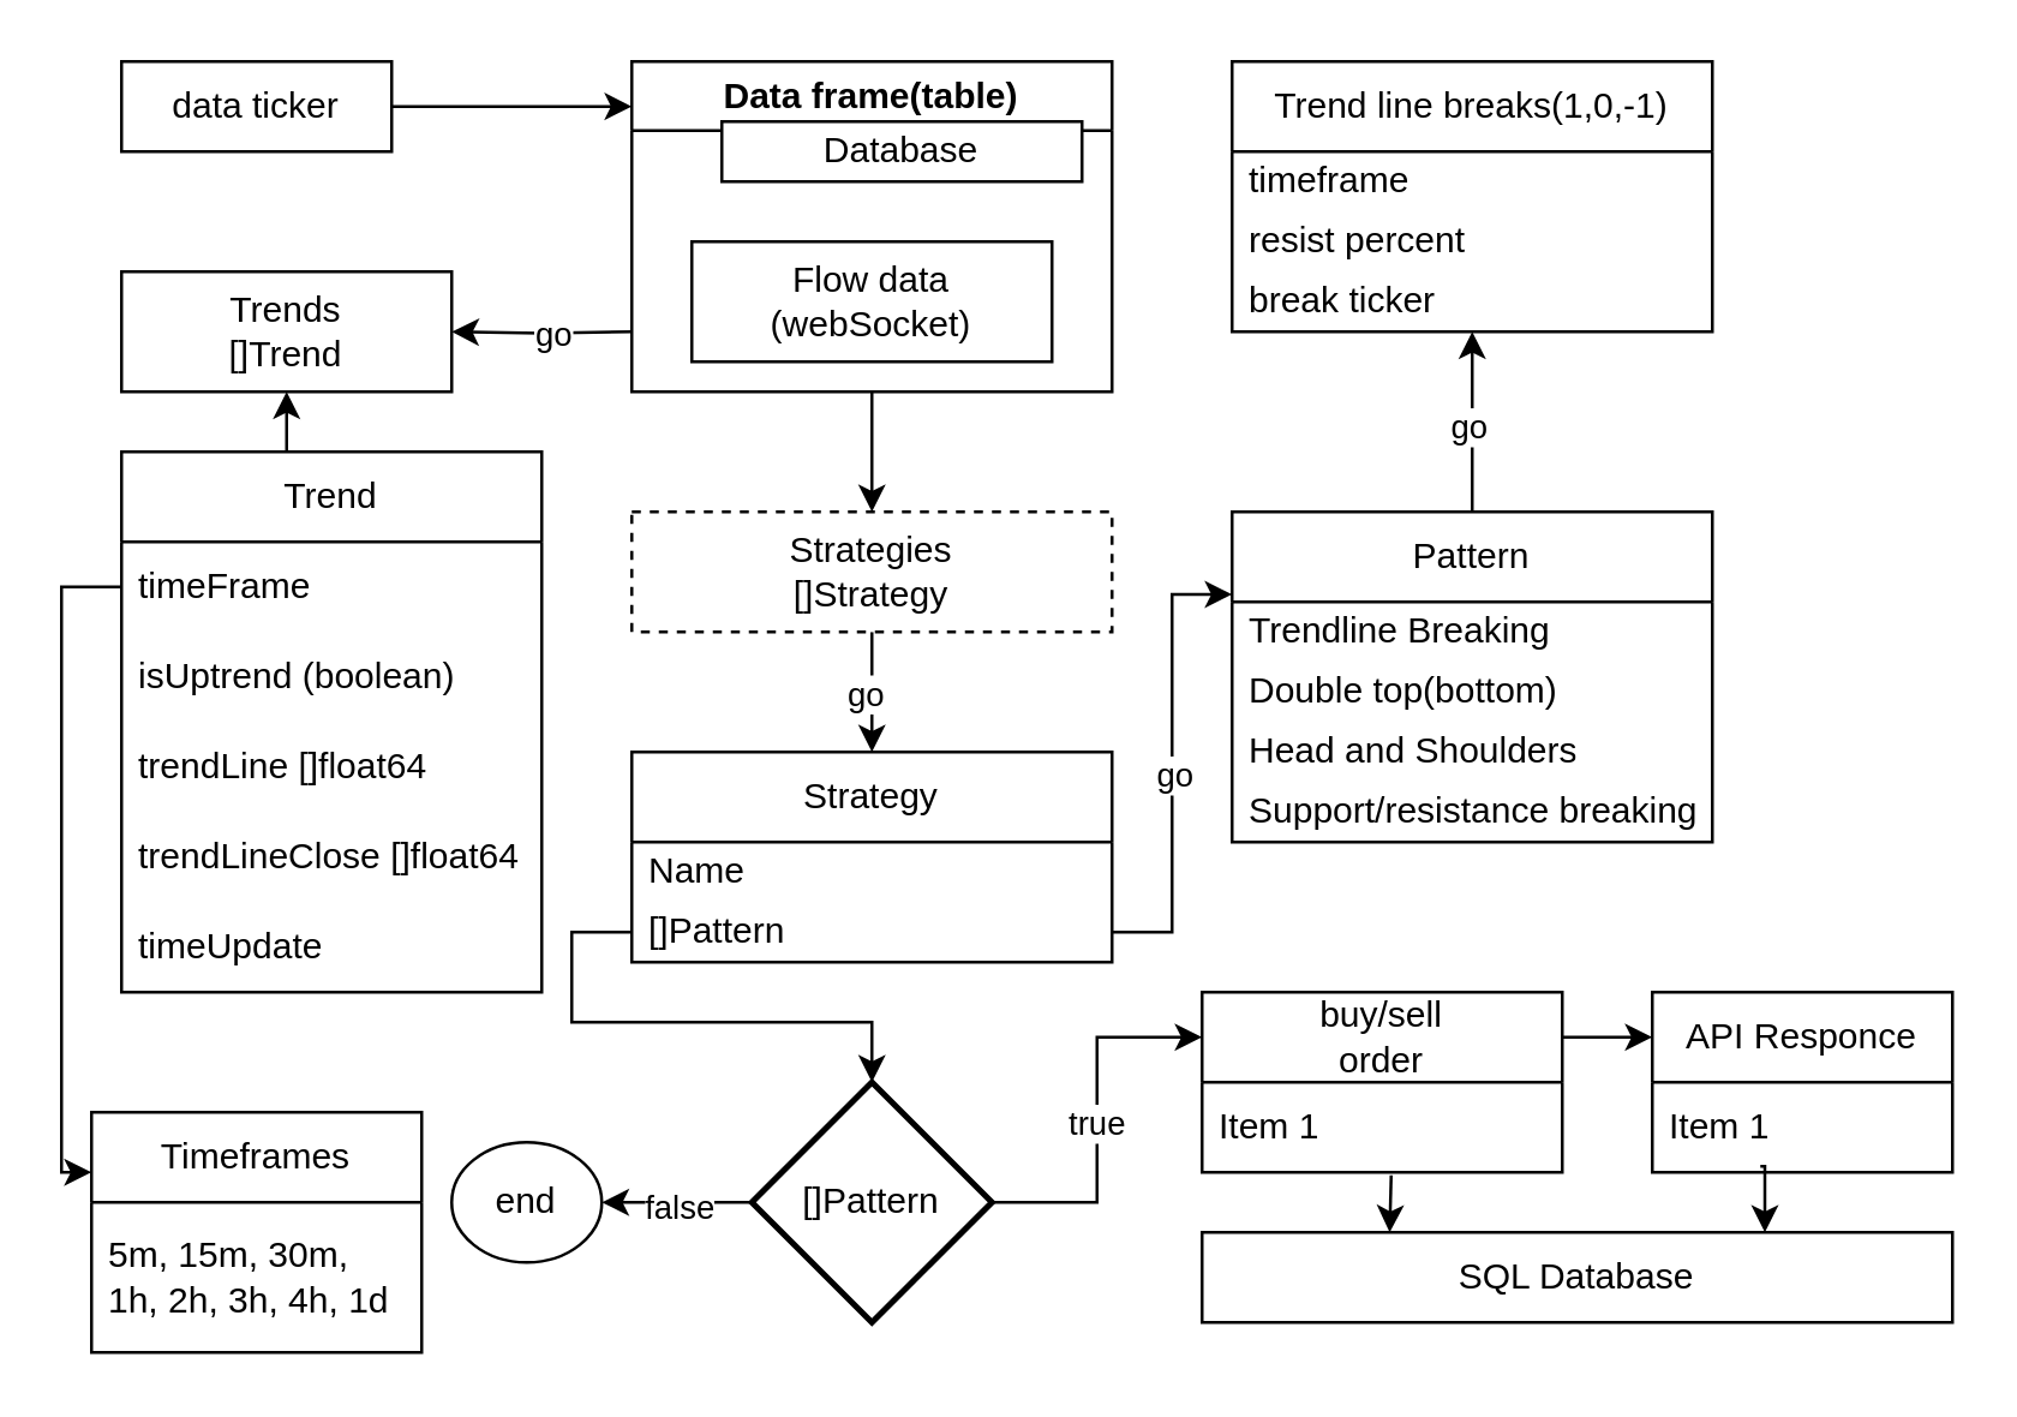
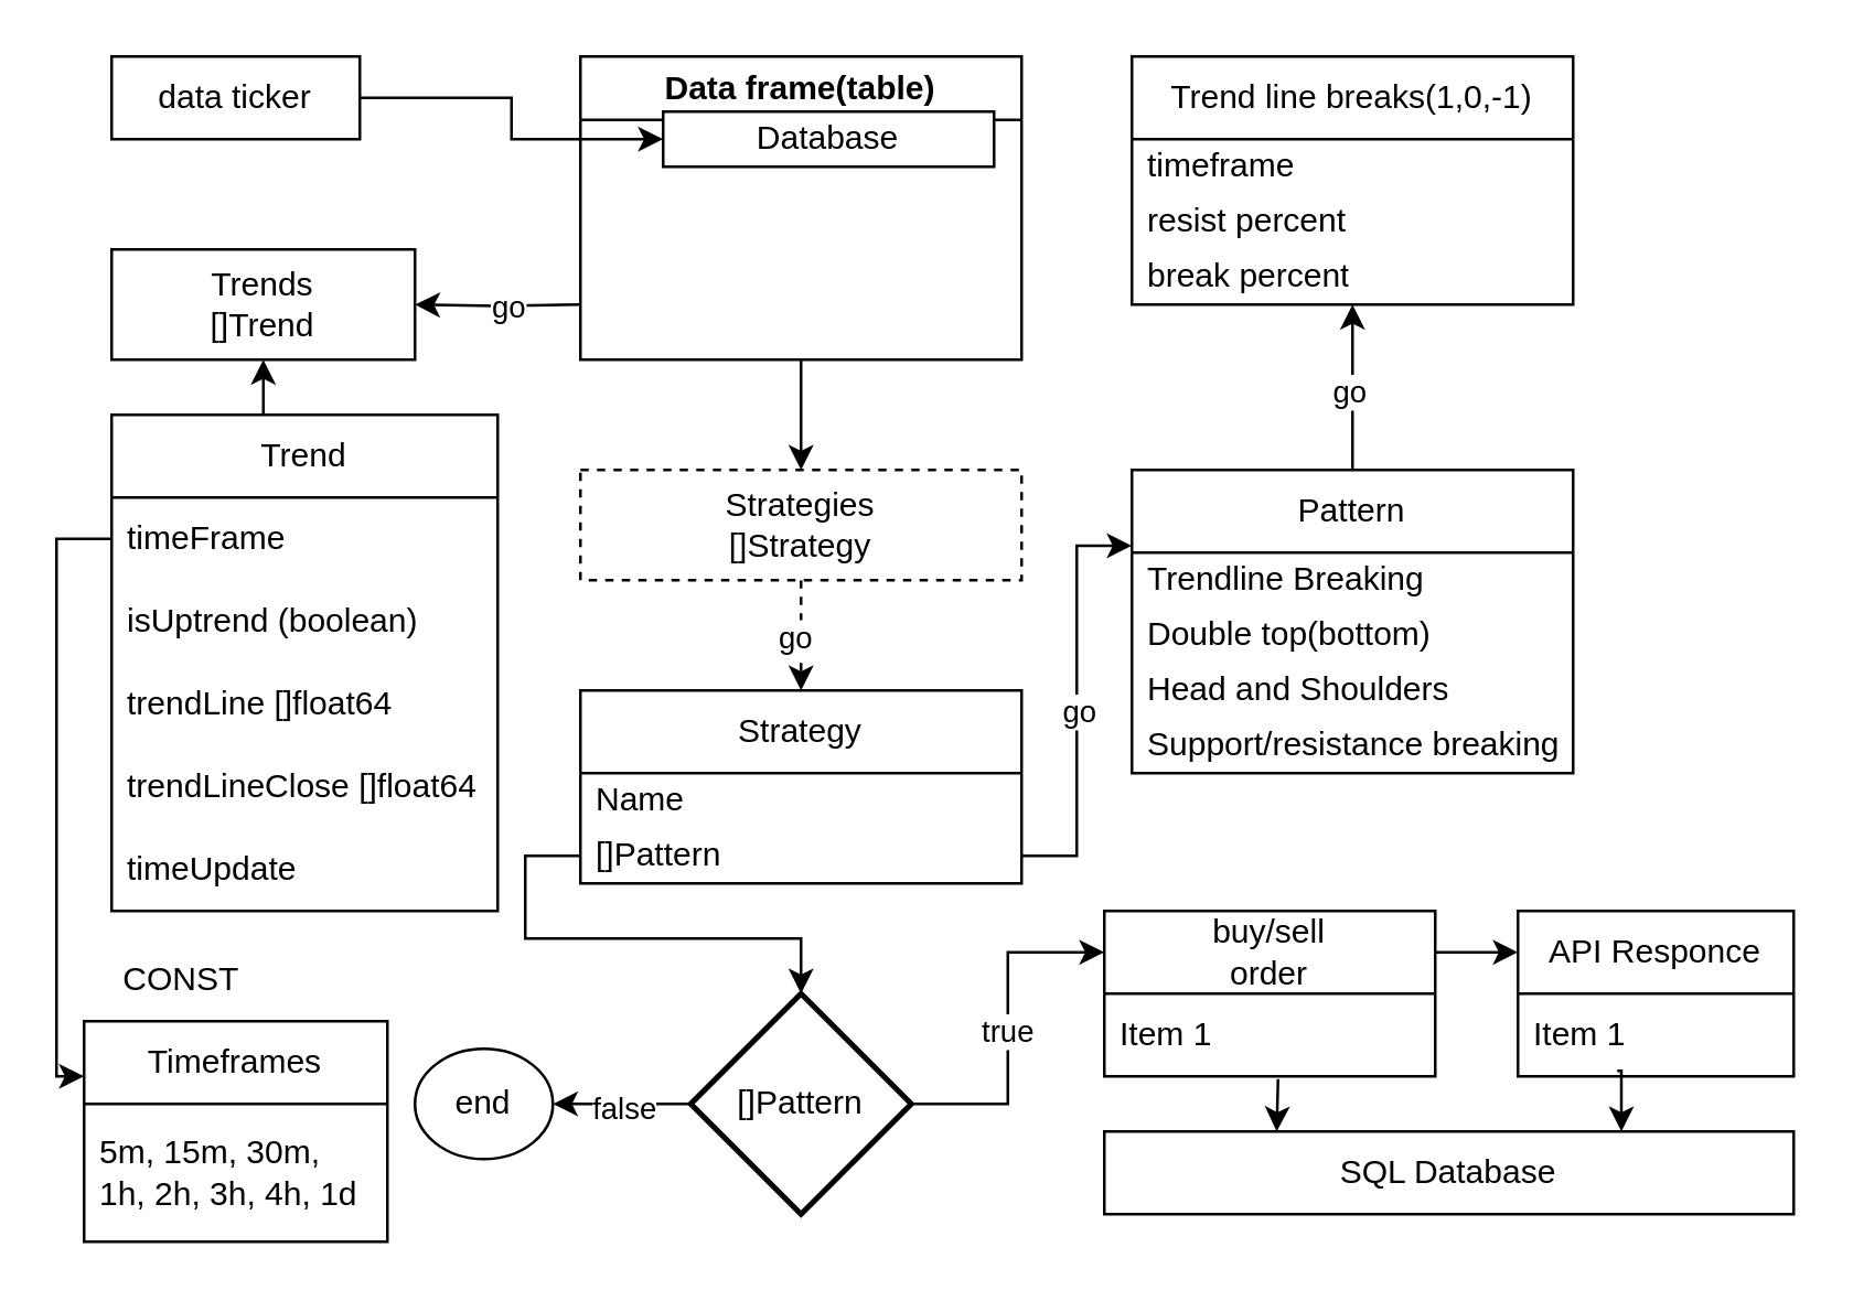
  <mxCell id="0" />
  <mxCell id="1" parent="0" />
  <mxCell id="2" value="Timeframes" style="swimlane;fontStyle=0;childLayout=stackLayout;horizontal=1;startSize=30;horizontalStack=0;resizeParent=1;resizeParentMax=0;resizeLast=0;collapsible=1;marginBottom=0;whiteSpace=wrap;html=1;swimlaneLine=1;rounded=0;shadow=0;glass=0;" parent="1" vertex="1"><mxGeometry x="30" y="370" width="110" height="80" as="geometry"><mxRectangle x="70" y="220" width="140" height="30" as="alternateBounds" /></mxGeometry></mxCell>
  <mxCell id="3" value="5m, 15m, 30m, 1h, 2h, 3h, 4h, 1d" style="text;strokeColor=none;fillColor=none;align=left;verticalAlign=middle;spacingLeft=4;spacingRight=4;overflow=hidden;points=[[0,0.5],[1,0.5]];portConstraint=eastwest;rotatable=0;whiteSpace=wrap;html=1;" parent="2" vertex="1"><mxGeometry y="30" width="110" height="50" as="geometry" /></mxCell>
  <mxCell id="4" style="edgeStyle=orthogonalEdgeStyle;rounded=0;orthogonalLoop=1;jettySize=auto;html=1;exitX=0.5;exitY=1;exitDx=0;exitDy=0;entryX=0.5;entryY=0;entryDx=0;entryDy=0;" edge="1" parent="1" source="5" target="27"><mxGeometry relative="1" as="geometry" /></mxCell>
  <mxCell id="5" value="Data frame(table)" style="swimlane;whiteSpace=wrap;html=1;" parent="1" vertex="1"><mxGeometry x="210" y="20" width="160" height="110" as="geometry" /></mxCell>
- <mxCell id="6" value="Flow data&lt;br&gt;(webSocket)" style="rounded=0;whiteSpace=wrap;html=1;" parent="5" vertex="1"><mxGeometry x="20" y="60" width="120" height="40" as="geometry" /></mxCell>
  <mxCell id="7" value="Database" style="rounded=0;whiteSpace=wrap;html=1;" parent="5" vertex="1"><mxGeometry x="30" y="20" width="120" height="20" as="geometry" /></mxCell>
  <mxCell id="8" style="edgeStyle=orthogonalEdgeStyle;rounded=0;orthogonalLoop=1;jettySize=auto;html=1;exitX=0.5;exitY=0;exitDx=0;exitDy=0;entryX=0.5;entryY=1;entryDx=0;entryDy=0;" parent="1" source="9" target="31" edge="1"><mxGeometry relative="1" as="geometry" /></mxCell>
  <mxCell id="9" value="Trend" style="swimlane;fontStyle=0;childLayout=stackLayout;horizontal=1;startSize=30;horizontalStack=0;resizeParent=1;resizeParentMax=0;resizeLast=0;collapsible=1;marginBottom=0;whiteSpace=wrap;html=1;" parent="1" vertex="1"><mxGeometry x="40" y="150" width="140" height="180" as="geometry" /></mxCell>
  <mxCell id="10" value="timeFrame" style="text;strokeColor=none;fillColor=none;align=left;verticalAlign=middle;spacingLeft=4;spacingRight=4;overflow=hidden;points=[[0,0.5],[1,0.5]];portConstraint=eastwest;rotatable=0;whiteSpace=wrap;html=1;" parent="9" vertex="1"><mxGeometry y="30" width="140" height="30" as="geometry" /></mxCell>
  <mxCell id="11" value="isUptrend (boolean)" style="text;strokeColor=none;fillColor=none;align=left;verticalAlign=middle;spacingLeft=4;spacingRight=4;overflow=hidden;points=[[0,0.5],[1,0.5]];portConstraint=eastwest;rotatable=0;whiteSpace=wrap;html=1;" parent="9" vertex="1"><mxGeometry y="60" width="140" height="30" as="geometry" /></mxCell>
  <mxCell id="12" value="trendLine []float64" style="text;strokeColor=none;fillColor=none;align=left;verticalAlign=middle;spacingLeft=4;spacingRight=4;overflow=hidden;points=[[0,0.5],[1,0.5]];portConstraint=eastwest;rotatable=0;whiteSpace=wrap;html=1;" parent="9" vertex="1"><mxGeometry y="90" width="140" height="30" as="geometry" /></mxCell>
  <mxCell id="13" value="trendLineClose []float64" style="text;strokeColor=none;fillColor=none;align=left;verticalAlign=middle;spacingLeft=4;spacingRight=4;overflow=hidden;points=[[0,0.5],[1,0.5]];portConstraint=eastwest;rotatable=0;whiteSpace=wrap;html=1;" parent="9" vertex="1"><mxGeometry y="120" width="140" height="30" as="geometry" /></mxCell>
  <mxCell id="14" value="timeUpdate" style="text;strokeColor=none;fillColor=none;align=left;verticalAlign=middle;spacingLeft=4;spacingRight=4;overflow=hidden;points=[[0,0.5],[1,0.5]];portConstraint=eastwest;rotatable=0;whiteSpace=wrap;html=1;" parent="9" vertex="1"><mxGeometry y="150" width="140" height="30" as="geometry" /></mxCell>
  <mxCell id="15" value="Pattern" style="swimlane;fontStyle=0;childLayout=stackLayout;horizontal=1;startSize=30;horizontalStack=0;resizeParent=1;resizeParentMax=0;resizeLast=0;collapsible=1;marginBottom=0;whiteSpace=wrap;html=1;" parent="1" vertex="1"><mxGeometry x="410" y="170" width="160" height="110" as="geometry" /></mxCell>
  <mxCell id="16" value="Trendline Breaking" style="text;strokeColor=none;fillColor=none;align=left;verticalAlign=middle;spacingLeft=4;spacingRight=4;overflow=hidden;points=[[0,0.5],[1,0.5]];portConstraint=eastwest;rotatable=0;whiteSpace=wrap;html=1;" parent="15" vertex="1"><mxGeometry y="30" width="160" height="20" as="geometry" /></mxCell>
  <mxCell id="17" value="Double top(bottom)" style="text;strokeColor=none;fillColor=none;align=left;verticalAlign=middle;spacingLeft=4;spacingRight=4;overflow=hidden;points=[[0,0.5],[1,0.5]];portConstraint=eastwest;rotatable=0;whiteSpace=wrap;html=1;" parent="15" vertex="1"><mxGeometry y="50" width="160" height="20" as="geometry" /></mxCell>
  <mxCell id="18" value="Head and Shoulders" style="text;strokeColor=none;fillColor=none;align=left;verticalAlign=middle;spacingLeft=4;spacingRight=4;overflow=hidden;points=[[0,0.5],[1,0.5]];portConstraint=eastwest;rotatable=0;whiteSpace=wrap;html=1;" parent="15" vertex="1"><mxGeometry y="70" width="160" height="20" as="geometry" /></mxCell>
  <mxCell id="19" value="Support/resistance breaking" style="text;strokeColor=none;fillColor=none;align=left;verticalAlign=middle;spacingLeft=4;spacingRight=4;overflow=hidden;points=[[0,0.5],[1,0.5]];portConstraint=eastwest;rotatable=0;whiteSpace=wrap;html=1;" parent="15" vertex="1"><mxGeometry y="90" width="160" height="20" as="geometry" /></mxCell>
  <mxCell id="20" value="Trend line breaks(1,0,-1)" style="swimlane;fontStyle=0;childLayout=stackLayout;horizontal=1;startSize=30;horizontalStack=0;resizeParent=1;resizeParentMax=0;resizeLast=0;collapsible=1;marginBottom=0;whiteSpace=wrap;html=1;" parent="1" vertex="1"><mxGeometry x="410" y="20" width="160" height="90" as="geometry" /></mxCell>
  <mxCell id="21" value="timeframe" style="text;strokeColor=none;fillColor=none;align=left;verticalAlign=middle;spacingLeft=4;spacingRight=4;overflow=hidden;points=[[0,0.5],[1,0.5]];portConstraint=eastwest;rotatable=0;whiteSpace=wrap;html=1;" parent="20" vertex="1"><mxGeometry y="30" width="160" height="20" as="geometry" /></mxCell>
  <mxCell id="22" value="resist percent" style="text;strokeColor=none;fillColor=none;align=left;verticalAlign=middle;spacingLeft=4;spacingRight=4;overflow=hidden;points=[[0,0.5],[1,0.5]];portConstraint=eastwest;rotatable=0;whiteSpace=wrap;html=1;" parent="20" vertex="1"><mxGeometry y="50" width="160" height="20" as="geometry" /></mxCell>
- <mxCell id="23" value="break ticker" style="text;strokeColor=none;fillColor=none;align=left;verticalAlign=middle;spacingLeft=4;spacingRight=4;overflow=hidden;points=[[0,0.5],[1,0.5]];portConstraint=eastwest;rotatable=0;whiteSpace=wrap;html=1;" parent="20" vertex="1"><mxGeometry y="70" width="160" height="20" as="geometry" /></mxCell>
+ <mxCell id="23" value="break percent" style="text;strokeColor=none;fillColor=none;align=left;verticalAlign=middle;spacingLeft=4;spacingRight=4;overflow=hidden;points=[[0,0.5],[1,0.5]];portConstraint=eastwest;rotatable=0;whiteSpace=wrap;html=1;" parent="20" vertex="1"><mxGeometry y="70" width="160" height="20" as="geometry" /></mxCell>
  <mxCell id="24" value="data ticker" style="rounded=0;whiteSpace=wrap;html=1;" parent="1" vertex="1"><mxGeometry x="40" y="20" width="90" height="30" as="geometry" /></mxCell>
- <mxCell id="25" style="edgeStyle=orthogonalEdgeStyle;rounded=0;orthogonalLoop=1;jettySize=auto;html=1;exitX=0.5;exitY=1;exitDx=0;exitDy=0;entryX=0.5;entryY=0;entryDx=0;entryDy=0;" edge="1" parent="1" source="27" target="32"><mxGeometry relative="1" as="geometry" /></mxCell>
+ <mxCell id="25" style="edgeStyle=orthogonalEdgeStyle;rounded=0;orthogonalLoop=1;jettySize=auto;html=1;exitX=0.5;exitY=1;exitDx=0;exitDy=0;entryX=0.5;entryY=0;entryDx=0;entryDy=0;dashed=1;" edge="1" parent="1" source="27" target="32"><mxGeometry relative="1" as="geometry" /></mxCell>
  <mxCell id="26" value="go" style="edgeLabel;html=1;align=center;verticalAlign=middle;resizable=0;points=[];" vertex="1" connectable="0" parent="25"><mxGeometry y="-3" relative="1" as="geometry"><mxPoint as="offset" /></mxGeometry></mxCell>
  <mxCell id="27" value="Strategies&lt;br&gt;[]Strategy" style="rounded=0;whiteSpace=wrap;html=1;dashed=1;" parent="1" vertex="1"><mxGeometry x="210" y="170" width="160" height="40" as="geometry" /></mxCell>
- <mxCell id="28" style="edgeStyle=orthogonalEdgeStyle;rounded=0;orthogonalLoop=1;jettySize=auto;html=1;exitX=1;exitY=0.5;exitDx=0;exitDy=0;entryX=0;entryY=0.136;entryDx=0;entryDy=0;entryPerimeter=0;" parent="1" source="24" target="5" edge="1"><mxGeometry relative="1" as="geometry" /></mxCell>
+ <mxCell id="28" style="edgeStyle=orthogonalEdgeStyle;rounded=0;orthogonalLoop=1;jettySize=auto;html=1;exitX=1;exitY=0.5;exitDx=0;exitDy=0;" parent="1" source="24" target="7" edge="1"><mxGeometry relative="1" as="geometry" /></mxCell>
  <mxCell id="29" style="edgeStyle=orthogonalEdgeStyle;rounded=0;orthogonalLoop=1;jettySize=auto;html=1;exitX=1;exitY=0.5;exitDx=0;exitDy=0;entryX=1;entryY=0.5;entryDx=0;entryDy=0;" edge="1" parent="1" target="31"><mxGeometry relative="1" as="geometry"><mxPoint x="210" y="110" as="sourcePoint" /></mxGeometry></mxCell>
  <mxCell id="30" value="go" style="edgeLabel;html=1;align=center;verticalAlign=middle;resizable=0;points=[];" vertex="1" connectable="0" parent="29"><mxGeometry x="0.008" y="-2" relative="1" as="geometry"><mxPoint x="1" as="offset" /></mxGeometry></mxCell>
  <mxCell id="31" value="Tre&lt;span style=&quot;background-color: initial;&quot;&gt;nds&lt;br&gt;&lt;/span&gt;&lt;span style=&quot;text-align: left;&quot;&gt;[]Trend&lt;/span&gt;&lt;span style=&quot;background-color: initial;&quot;&gt;&lt;/span&gt;" style="rounded=0;whiteSpace=wrap;html=1;" parent="1" vertex="1"><mxGeometry x="40" y="90" width="110" height="40" as="geometry" /></mxCell>
  <mxCell id="32" value="Strategy" style="swimlane;fontStyle=0;childLayout=stackLayout;horizontal=1;startSize=30;horizontalStack=0;resizeParent=1;resizeParentMax=0;resizeLast=0;collapsible=1;marginBottom=0;whiteSpace=wrap;html=1;" parent="1" vertex="1"><mxGeometry x="210" y="250" width="160" height="70" as="geometry" /></mxCell>
  <mxCell id="33" value="Name" style="text;strokeColor=none;fillColor=none;align=left;verticalAlign=middle;spacingLeft=4;spacingRight=4;overflow=hidden;points=[[0,0.5],[1,0.5]];portConstraint=eastwest;rotatable=0;whiteSpace=wrap;html=1;" parent="32" vertex="1"><mxGeometry y="30" width="160" height="20" as="geometry" /></mxCell>
  <mxCell id="34" value="[]Pattern" style="text;strokeColor=none;fillColor=none;align=left;verticalAlign=middle;spacingLeft=4;spacingRight=4;overflow=hidden;points=[[0,0.5],[1,0.5]];portConstraint=eastwest;rotatable=0;whiteSpace=wrap;html=1;" parent="32" vertex="1"><mxGeometry y="50" width="160" height="20" as="geometry" /></mxCell>
+ <mxCell id="35" value="CONST" style="text;html=1;align=center;verticalAlign=middle;resizable=0;points=[];autosize=1;strokeColor=none;fillColor=none;" parent="1" vertex="1"><mxGeometry x="30" y="340" width="70" height="30" as="geometry" /></mxCell>
  <mxCell id="36" style="edgeStyle=orthogonalEdgeStyle;rounded=0;orthogonalLoop=1;jettySize=auto;html=1;exitX=0.5;exitY=0;exitDx=0;exitDy=0;entryX=0.5;entryY=1;entryDx=0;entryDy=0;entryPerimeter=0;" edge="1" parent="1" source="15" target="23"><mxGeometry relative="1" as="geometry" /></mxCell>
  <mxCell id="37" value="go" style="edgeLabel;html=1;align=center;verticalAlign=middle;resizable=0;points=[];" vertex="1" connectable="0" parent="36"><mxGeometry x="-0.033" y="2" relative="1" as="geometry"><mxPoint as="offset" /></mxGeometry></mxCell>
  <mxCell id="38" style="edgeStyle=orthogonalEdgeStyle;rounded=0;orthogonalLoop=1;jettySize=auto;html=1;exitX=1;exitY=0.5;exitDx=0;exitDy=0;entryX=0;entryY=0.25;entryDx=0;entryDy=0;" parent="1" source="34" target="15" edge="1"><mxGeometry relative="1" as="geometry" /></mxCell>
  <mxCell id="39" value="go" style="edgeLabel;html=1;align=center;verticalAlign=middle;resizable=0;points=[];" vertex="1" connectable="0" parent="38"><mxGeometry x="-0.043" relative="1" as="geometry"><mxPoint as="offset" /></mxGeometry></mxCell>
  <mxCell id="40" style="edgeStyle=orthogonalEdgeStyle;rounded=0;orthogonalLoop=1;jettySize=auto;html=1;exitX=0;exitY=0.5;exitDx=0;exitDy=0;entryX=0;entryY=0.25;entryDx=0;entryDy=0;" edge="1" parent="1" source="10" target="2"><mxGeometry relative="1" as="geometry"><Array as="points"><mxPoint x="20" y="195" /><mxPoint x="20" y="390" /></Array></mxGeometry></mxCell>
  <mxCell id="41" style="edgeStyle=orthogonalEdgeStyle;rounded=0;orthogonalLoop=1;jettySize=auto;html=1;exitX=0;exitY=0.5;exitDx=0;exitDy=0;exitPerimeter=0;entryX=1;entryY=0.5;entryDx=0;entryDy=0;" edge="1" parent="1" source="45" target="47"><mxGeometry relative="1" as="geometry" /></mxCell>
  <mxCell id="42" value="false" style="edgeLabel;html=1;align=center;verticalAlign=middle;resizable=0;points=[];" vertex="1" connectable="0" parent="41"><mxGeometry y="1" relative="1" as="geometry"><mxPoint as="offset" /></mxGeometry></mxCell>
  <mxCell id="43" style="edgeStyle=orthogonalEdgeStyle;rounded=0;orthogonalLoop=1;jettySize=auto;html=1;exitX=1;exitY=0.5;exitDx=0;exitDy=0;exitPerimeter=0;entryX=0;entryY=0.25;entryDx=0;entryDy=0;" edge="1" parent="1" source="45" target="49"><mxGeometry relative="1" as="geometry" /></mxCell>
  <mxCell id="44" value="true" style="edgeLabel;html=1;align=center;verticalAlign=middle;resizable=0;points=[];" vertex="1" connectable="0" parent="43"><mxGeometry x="-0.008" y="1" relative="1" as="geometry"><mxPoint as="offset" /></mxGeometry></mxCell>
  <mxCell id="45" value="[]Pattern" style="strokeWidth=2;html=1;shape=mxgraph.flowchart.decision;whiteSpace=wrap;" vertex="1" parent="1"><mxGeometry x="250" y="360" width="80" height="80" as="geometry" /></mxCell>
  <mxCell id="46" style="edgeStyle=orthogonalEdgeStyle;rounded=0;orthogonalLoop=1;jettySize=auto;html=1;exitX=0;exitY=0.5;exitDx=0;exitDy=0;entryX=0.5;entryY=0;entryDx=0;entryDy=0;entryPerimeter=0;" edge="1" parent="1" source="34" target="45"><mxGeometry relative="1" as="geometry" /></mxCell>
  <mxCell id="47" value="end" style="ellipse;whiteSpace=wrap;html=1;" vertex="1" parent="1"><mxGeometry x="150" y="380" width="50" height="40" as="geometry" /></mxCell>
  <mxCell id="48" style="edgeStyle=orthogonalEdgeStyle;rounded=0;orthogonalLoop=1;jettySize=auto;html=1;exitX=1;exitY=0.25;exitDx=0;exitDy=0;entryX=0;entryY=0.25;entryDx=0;entryDy=0;" edge="1" parent="1" source="49" target="51"><mxGeometry relative="1" as="geometry" /></mxCell>
  <mxCell id="49" value="buy/sell&lt;br&gt;order" style="swimlane;fontStyle=0;childLayout=stackLayout;horizontal=1;startSize=30;horizontalStack=0;resizeParent=1;resizeParentMax=0;resizeLast=0;collapsible=1;marginBottom=0;whiteSpace=wrap;html=1;" vertex="1" parent="1"><mxGeometry x="400" y="330" width="120" height="60" as="geometry" /></mxCell>
  <mxCell id="50" value="Item 1" style="text;strokeColor=none;fillColor=none;align=left;verticalAlign=middle;spacingLeft=4;spacingRight=4;overflow=hidden;points=[[0,0.5],[1,0.5]];portConstraint=eastwest;rotatable=0;whiteSpace=wrap;html=1;" vertex="1" parent="49"><mxGeometry y="30" width="120" height="30" as="geometry" /></mxCell>
  <mxCell id="51" value="API Responce" style="swimlane;fontStyle=0;childLayout=stackLayout;horizontal=1;startSize=30;horizontalStack=0;resizeParent=1;resizeParentMax=0;resizeLast=0;collapsible=1;marginBottom=0;whiteSpace=wrap;html=1;" vertex="1" parent="1"><mxGeometry x="550" y="330" width="100" height="60" as="geometry" /></mxCell>
  <mxCell id="52" value="Item 1" style="text;strokeColor=none;fillColor=none;align=left;verticalAlign=middle;spacingLeft=4;spacingRight=4;overflow=hidden;points=[[0,0.5],[1,0.5]];portConstraint=eastwest;rotatable=0;whiteSpace=wrap;html=1;" vertex="1" parent="51"><mxGeometry y="30" width="100" height="30" as="geometry" /></mxCell>
  <mxCell id="53" value="SQL Database" style="rounded=0;whiteSpace=wrap;html=1;" vertex="1" parent="1"><mxGeometry x="400" y="410" width="250" height="30" as="geometry" /></mxCell>
  <mxCell id="54" style="edgeStyle=orthogonalEdgeStyle;rounded=0;orthogonalLoop=1;jettySize=auto;html=1;exitX=0.525;exitY=1.033;exitDx=0;exitDy=0;entryX=0.25;entryY=0;entryDx=0;entryDy=0;exitPerimeter=0;" edge="1" parent="1" source="50" target="53"><mxGeometry relative="1" as="geometry" /></mxCell>
  <mxCell id="55" style="edgeStyle=orthogonalEdgeStyle;rounded=0;orthogonalLoop=1;jettySize=auto;html=1;exitX=0.36;exitY=0.933;exitDx=0;exitDy=0;entryX=0.75;entryY=0;entryDx=0;entryDy=0;exitPerimeter=0;" edge="1" parent="1" source="52" target="53"><mxGeometry relative="1" as="geometry" /></mxCell>
